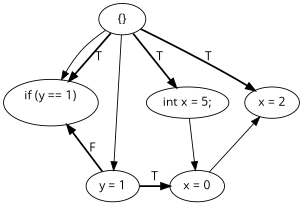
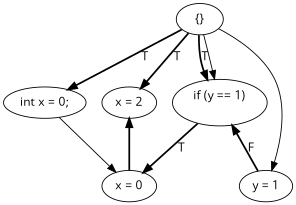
  digraph {
    fontname="Open Sans"
    rankdir=TD
    node [fontname="Open Sans"]
    edge [fontname="Open Sans" style=bold]
-   n1 [label="int x = 5;"]
+   n1 [label="int x = 0;"]
    n2 [label="x = 2"]
    n3 [label="if (y == 1)\n    "]
    n4 [label="x = 0"]
    n5 [label="y = 1"]
    n6 [label="{}"]
    subgraph sub_1 {
      rank=same
      n1
      n2
      n3
    }
    subgraph sub_2 {
      rank=same
      n4
      n5
    }
    n1 -> n4 [style=""]
-   n5 -> n4 [label=T]
-   n4 -> n2 [style=""]
+   n3 -> n4 [label=T]
+   n4 -> n2
    n5 -> n3 [label=F]
    n6 -> n1 [label=T]
    n6 -> n2 [label=T]
    n6 -> n3 [label=T]
    n6 -> n3 [style=""]
    n6 -> n5 [style=""]
  }
